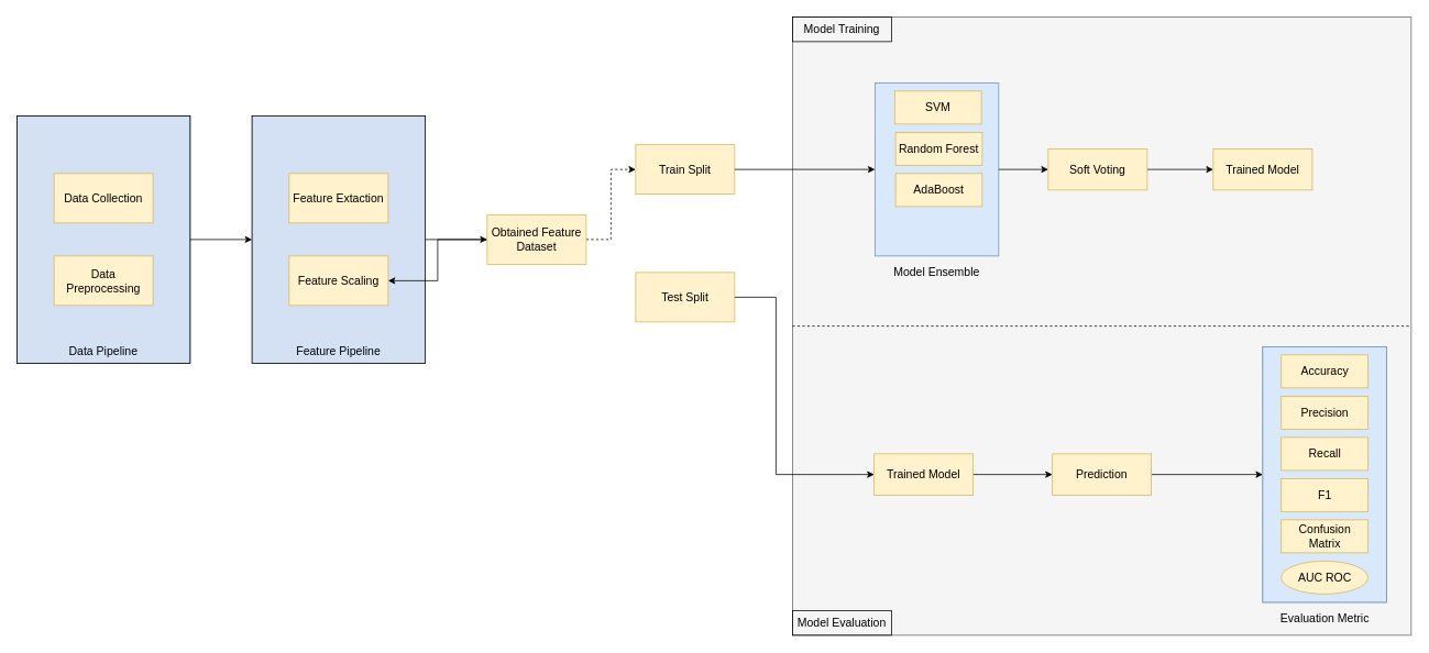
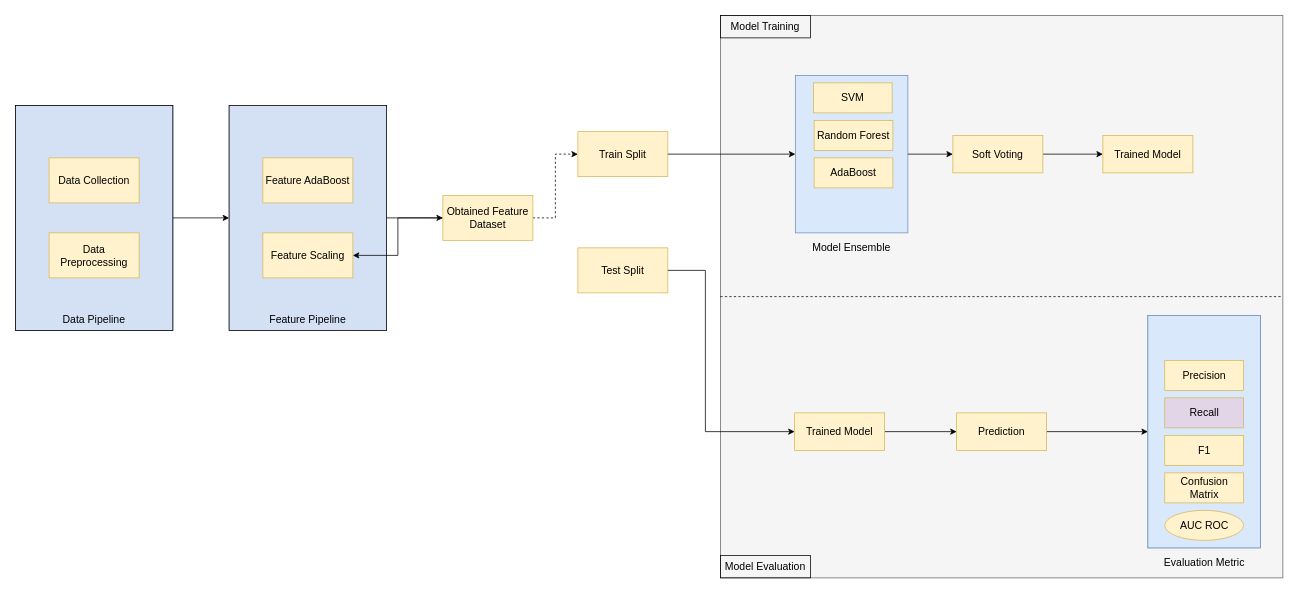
  <mxCell id="0" />
  <mxCell id="1" parent="0" />
  <mxCell id="2" value="" style="group;fillColor=#e1d5e7;strokeColor=#9673a6;fillStyle=auto;" parent="1" vertex="1" connectable="0"><mxGeometry x="305" y="140" width="210" height="300" as="geometry" /></mxCell>
  <mxCell id="3" value="" style="rounded=0;whiteSpace=wrap;html=1;fillColor=#D4E1F5;" parent="2" vertex="1"><mxGeometry width="210" height="300" as="geometry" /></mxCell>
  <mxCell id="4" value="&lt;font style=&quot;font-size: 14px;&quot;&gt;Feature Scaling&lt;/font&gt;" style="rounded=0;whiteSpace=wrap;html=1;fillColor=#fff2cc;strokeColor=#d6b656;" parent="2" vertex="1"><mxGeometry x="45" y="170" width="120" height="60" as="geometry" /></mxCell>
- <mxCell id="5" value="&lt;font style=&quot;font-size: 14px;&quot;&gt;Feature Extaction&lt;/font&gt;" style="rounded=0;whiteSpace=wrap;html=1;fillColor=#fff2cc;strokeColor=#d6b656;" parent="2" vertex="1"><mxGeometry x="45" y="70" width="120" height="60" as="geometry" /></mxCell>
+ <mxCell id="5" value="&lt;font style=&quot;font-size: 14px;&quot;&gt;Feature AdaBoost&lt;/font&gt;" style="rounded=0;whiteSpace=wrap;html=1;fillColor=#fff2cc;strokeColor=#d6b656;" parent="2" vertex="1"><mxGeometry x="45" y="70" width="120" height="60" as="geometry" /></mxCell>
  <mxCell id="6" value="&lt;font style=&quot;font-size: 14px;&quot;&gt;Feature Pipeline&lt;/font&gt;" style="text;html=1;strokeColor=none;fillColor=none;align=center;verticalAlign=middle;whiteSpace=wrap;rounded=0;" parent="2" vertex="1"><mxGeometry x="51.25" y="270" width="107.5" height="30" as="geometry" /></mxCell>
  <mxCell id="7" value="" style="group;fillColor=#D4E1F5;strokeColor=#6c8ebf;" parent="1" vertex="1" connectable="0"><mxGeometry x="20" y="140" width="210" height="300" as="geometry" /></mxCell>
  <mxCell id="8" value="" style="rounded=0;whiteSpace=wrap;html=1;gradientColor=none;fillColor=none;" parent="7" vertex="1"><mxGeometry width="210" height="300" as="geometry" /></mxCell>
  <mxCell id="9" value="&lt;font style=&quot;font-size: 14px;&quot;&gt;Data Collection&lt;/font&gt;" style="rounded=0;whiteSpace=wrap;html=1;fillColor=#fff2cc;strokeColor=#d6b656;" parent="7" vertex="1"><mxGeometry x="45" y="70" width="120" height="60" as="geometry" /></mxCell>
  <mxCell id="10" value="&lt;font style=&quot;font-size: 14px;&quot;&gt;Data Preprocessing&lt;/font&gt;" style="rounded=0;whiteSpace=wrap;html=1;fillColor=#fff2cc;strokeColor=#d6b656;" parent="7" vertex="1"><mxGeometry x="45" y="170" width="120" height="60" as="geometry" /></mxCell>
  <mxCell id="11" value="&lt;font style=&quot;font-size: 14px;&quot;&gt;Data Pipeline&lt;/font&gt;" style="text;html=1;strokeColor=none;fillColor=none;align=center;verticalAlign=middle;whiteSpace=wrap;rounded=0;" parent="7" vertex="1"><mxGeometry x="51.25" y="270" width="107.5" height="30" as="geometry" /></mxCell>
  <mxCell id="12" style="edgeStyle=orthogonalEdgeStyle;rounded=0;orthogonalLoop=1;jettySize=auto;html=1;exitX=1;exitY=0.5;exitDx=0;exitDy=0;entryX=0;entryY=0.5;entryDx=0;entryDy=0;dashed=1;" parent="1" source="14" target="15" edge="1"><mxGeometry relative="1" as="geometry" /></mxCell>
  <mxCell id="13" style="edgeStyle=orthogonalEdgeStyle;rounded=0;orthogonalLoop=1;jettySize=auto;html=1;" parent="1" source="14" target="4" edge="1"><mxGeometry relative="1" as="geometry" /></mxCell>
  <mxCell id="14" value="&lt;font style=&quot;font-size: 14px;&quot;&gt;Obtained Feature Dataset&lt;/font&gt;" style="rounded=0;whiteSpace=wrap;html=1;fillColor=#fff2cc;strokeColor=#d6b656;" parent="1" vertex="1"><mxGeometry x="590" y="260" width="120" height="60" as="geometry" /></mxCell>
  <mxCell id="15" value="&lt;font style=&quot;font-size: 14px;&quot;&gt;Train Split&lt;/font&gt;" style="rounded=0;whiteSpace=wrap;html=1;fillColor=#fff2cc;strokeColor=#d6b656;" parent="1" vertex="1"><mxGeometry x="770" y="175" width="120" height="60" as="geometry" /></mxCell>
  <mxCell id="16" value="&lt;font style=&quot;font-size: 14px;&quot;&gt;Test Split&lt;/font&gt;" style="rounded=0;whiteSpace=wrap;html=1;fillColor=#fff2cc;strokeColor=#d6b656;" parent="1" vertex="1"><mxGeometry x="770" y="330" width="120" height="60" as="geometry" /></mxCell>
  <mxCell id="17" value="" style="rounded=0;whiteSpace=wrap;html=1;fillColor=#f5f5f5;fontColor=#333333;strokeColor=#666666;" parent="1" vertex="1"><mxGeometry x="960" y="20" width="750" height="750" as="geometry" /></mxCell>
  <mxCell id="18" style="edgeStyle=orthogonalEdgeStyle;rounded=0;orthogonalLoop=1;jettySize=auto;html=1;exitX=1;exitY=0.5;exitDx=0;exitDy=0;entryX=0;entryY=0.5;entryDx=0;entryDy=0;" parent="1" source="16" target="26" edge="1"><mxGeometry relative="1" as="geometry"><Array as="points"><mxPoint x="940" y="360" /><mxPoint x="940" y="575" /></Array></mxGeometry></mxCell>
  <mxCell id="19" style="edgeStyle=orthogonalEdgeStyle;rounded=0;orthogonalLoop=1;jettySize=auto;html=1;exitX=1;exitY=0.5;exitDx=0;exitDy=0;" parent="1" source="15" target="38" edge="1"><mxGeometry relative="1" as="geometry" /></mxCell>
  <mxCell id="20" value="" style="endArrow=none;dashed=1;html=1;rounded=0;exitX=0;exitY=0.5;exitDx=0;exitDy=0;entryX=1;entryY=0.5;entryDx=0;entryDy=0;" parent="1" source="17" target="17" edge="1"><mxGeometry width="50" height="50" relative="1" as="geometry"><mxPoint x="1020" y="360" as="sourcePoint" /><mxPoint x="1070" y="310" as="targetPoint" /></mxGeometry></mxCell>
  <mxCell id="21" value="&lt;font style=&quot;font-size: 14px;&quot;&gt;Trained Model&lt;/font&gt;" style="rounded=0;whiteSpace=wrap;html=1;fillColor=#fff2cc;strokeColor=#d6b656;" parent="1" vertex="1"><mxGeometry x="1470" y="180" width="120" height="50" as="geometry" /></mxCell>
  <mxCell id="22" style="edgeStyle=orthogonalEdgeStyle;rounded=0;orthogonalLoop=1;jettySize=auto;html=1;exitX=1;exitY=0.5;exitDx=0;exitDy=0;entryX=0;entryY=0.5;entryDx=0;entryDy=0;" parent="1" source="23" target="21" edge="1"><mxGeometry relative="1" as="geometry" /></mxCell>
  <mxCell id="23" value="&lt;font style=&quot;font-size: 14px;&quot;&gt;Soft Voting&lt;/font&gt;" style="rounded=0;whiteSpace=wrap;html=1;fillColor=#fff2cc;strokeColor=#d6b656;" parent="1" vertex="1"><mxGeometry x="1270" y="180" width="120" height="50" as="geometry" /></mxCell>
  <mxCell id="24" value="&lt;font style=&quot;font-size: 14px;&quot;&gt;Model Training&lt;/font&gt;" style="text;html=1;strokeColor=default;fillColor=none;align=center;verticalAlign=middle;whiteSpace=wrap;rounded=0;" parent="1" vertex="1"><mxGeometry x="960" y="20" width="120" height="30" as="geometry" /></mxCell>
  <mxCell id="25" style="edgeStyle=orthogonalEdgeStyle;rounded=0;orthogonalLoop=1;jettySize=auto;html=1;exitX=1;exitY=0.5;exitDx=0;exitDy=0;" parent="1" source="26" target="28" edge="1"><mxGeometry relative="1" as="geometry" /></mxCell>
  <mxCell id="26" value="&lt;font style=&quot;font-size: 14px;&quot;&gt;Trained Model&lt;/font&gt;" style="rounded=0;whiteSpace=wrap;html=1;fillColor=#fff2cc;strokeColor=#d6b656;" parent="1" vertex="1"><mxGeometry x="1059" y="550" width="120" height="50" as="geometry" /></mxCell>
  <mxCell id="27" style="edgeStyle=orthogonalEdgeStyle;rounded=0;orthogonalLoop=1;jettySize=auto;html=1;exitX=1;exitY=0.5;exitDx=0;exitDy=0;" parent="1" source="28" target="30" edge="1"><mxGeometry relative="1" as="geometry" /></mxCell>
  <mxCell id="28" value="&lt;font style=&quot;font-size: 14px;&quot;&gt;Prediction&lt;/font&gt;" style="rounded=0;whiteSpace=wrap;html=1;fillColor=#fff2cc;strokeColor=#d6b656;" parent="1" vertex="1"><mxGeometry x="1275" y="550" width="120" height="50" as="geometry" /></mxCell>
  <mxCell id="29" value="" style="group;fillColor=#dae8fc;strokeColor=#6c8ebf;" parent="1" vertex="1" connectable="0"><mxGeometry x="1530" y="420" width="150" height="310" as="geometry" /></mxCell>
  <mxCell id="30" value="" style="rounded=0;whiteSpace=wrap;html=1;fillColor=#dae8fc;strokeColor=#6c8ebf;" parent="29" vertex="1"><mxGeometry width="150" height="310" as="geometry" /></mxCell>
- <mxCell id="31" value="&lt;font style=&quot;font-size: 14px;&quot;&gt;Accuracy&lt;/font&gt;" style="rounded=0;whiteSpace=wrap;html=1;fillColor=#fff2cc;strokeColor=#d6b656;" parent="29" vertex="1"><mxGeometry x="22.5" y="10" width="105" height="40" as="geometry" /></mxCell>
  <mxCell id="32" value="&lt;font style=&quot;font-size: 14px;&quot;&gt;Precision&lt;/font&gt;" style="rounded=0;whiteSpace=wrap;html=1;fillColor=#fff2cc;strokeColor=#d6b656;" parent="29" vertex="1"><mxGeometry x="22.5" y="60" width="105" height="40" as="geometry" /></mxCell>
- <mxCell id="33" value="&lt;font style=&quot;font-size: 14px;&quot;&gt;Recall&lt;/font&gt;" style="rounded=0;whiteSpace=wrap;html=1;fillColor=#fff2cc;strokeColor=#d6b656;" parent="29" vertex="1"><mxGeometry x="22.5" y="110" width="105" height="40" as="geometry" /></mxCell>
+ <mxCell id="33" value="&lt;font style=&quot;font-size: 14px;&quot;&gt;Recall&lt;/font&gt;" style="rounded=0;whiteSpace=wrap;html=1;fillColor=#e1d5e7;strokeColor=#d6b656;" parent="29" vertex="1"><mxGeometry x="22.5" y="110" width="105" height="40" as="geometry" /></mxCell>
  <mxCell id="34" value="&lt;font style=&quot;font-size: 14px;&quot;&gt;F1&lt;/font&gt;" style="rounded=0;whiteSpace=wrap;html=1;fillColor=#fff2cc;strokeColor=#d6b656;" parent="29" vertex="1"><mxGeometry x="22.5" y="160" width="105" height="40" as="geometry" /></mxCell>
  <mxCell id="35" value="&lt;font style=&quot;font-size: 14px;&quot;&gt;AUC ROC&lt;/font&gt;" style="ellipse;whiteSpace=wrap;html=1;fillColor=#fff2cc;strokeColor=#d6b656;" parent="29" vertex="1"><mxGeometry x="22.5" y="260" width="105" height="40" as="geometry" /></mxCell>
  <mxCell id="36" value="&lt;font style=&quot;font-size: 14px;&quot;&gt;Confusion Matrix&lt;/font&gt;" style="rounded=0;whiteSpace=wrap;html=1;fillColor=#fff2cc;strokeColor=#d6b656;" parent="29" vertex="1"><mxGeometry x="22.5" y="210" width="105" height="40" as="geometry" /></mxCell>
  <mxCell id="37" value="" style="group" parent="1" vertex="1" connectable="0"><mxGeometry x="1060" y="100" width="150" height="240" as="geometry" /></mxCell>
  <mxCell id="38" value="" style="rounded=0;whiteSpace=wrap;html=1;fillColor=#dae8fc;strokeColor=#6c8ebf;" parent="37" vertex="1"><mxGeometry width="150" height="210" as="geometry" /></mxCell>
  <mxCell id="39" value="&lt;font style=&quot;font-size: 14px;&quot;&gt;SVM&lt;/font&gt;" style="rounded=0;whiteSpace=wrap;html=1;fillColor=#fff2cc;strokeColor=#d6b656;" parent="37" vertex="1"><mxGeometry x="24" y="10" width="105" height="40" as="geometry" /></mxCell>
  <mxCell id="40" value="&lt;font style=&quot;font-size: 14px;&quot;&gt;Random Forest&lt;/font&gt;" style="rounded=0;whiteSpace=wrap;html=1;fillColor=#fff2cc;strokeColor=#d6b656;" parent="37" vertex="1"><mxGeometry x="25" y="60" width="105" height="40" as="geometry" /></mxCell>
  <mxCell id="41" value="&lt;font style=&quot;font-size: 14px;&quot;&gt;AdaBoost&lt;/font&gt;" style="rounded=0;whiteSpace=wrap;html=1;fillColor=#fff2cc;strokeColor=#d6b656;" parent="37" vertex="1"><mxGeometry x="25" y="110" width="105" height="40" as="geometry" /></mxCell>
  <mxCell id="42" value="&lt;font style=&quot;font-size: 14px;&quot;&gt;Model Ensemble&lt;/font&gt;" style="text;html=1;strokeColor=none;fillColor=none;align=center;verticalAlign=middle;whiteSpace=wrap;rounded=0;" parent="37" vertex="1"><mxGeometry x="15" y="220" width="120" height="20" as="geometry" /></mxCell>
  <mxCell id="43" value="&lt;font style=&quot;font-size: 14px;&quot;&gt;Evaluation Metric&lt;/font&gt;" style="text;html=1;strokeColor=none;fillColor=none;align=center;verticalAlign=middle;whiteSpace=wrap;rounded=0;" parent="1" vertex="1"><mxGeometry x="1543.75" y="740" width="122.5" height="20" as="geometry" /></mxCell>
  <mxCell id="44" style="edgeStyle=orthogonalEdgeStyle;rounded=0;orthogonalLoop=1;jettySize=auto;html=1;exitX=1;exitY=0.5;exitDx=0;exitDy=0;entryX=0;entryY=0.5;entryDx=0;entryDy=0;" parent="1" source="8" target="3" edge="1"><mxGeometry relative="1" as="geometry" /></mxCell>
  <mxCell id="45" style="edgeStyle=orthogonalEdgeStyle;rounded=0;orthogonalLoop=1;jettySize=auto;html=1;exitX=1;exitY=0.5;exitDx=0;exitDy=0;entryX=0;entryY=0.5;entryDx=0;entryDy=0;" parent="1" source="3" target="14" edge="1"><mxGeometry relative="1" as="geometry" /></mxCell>
  <mxCell id="46" value="&lt;font style=&quot;font-size: 14px;&quot;&gt;Model Evaluation&lt;/font&gt;" style="text;html=1;strokeColor=default;fillColor=none;align=center;verticalAlign=middle;whiteSpace=wrap;rounded=0;" parent="1" vertex="1"><mxGeometry x="960" y="740" width="120" height="30" as="geometry" /></mxCell>
  <mxCell id="47" style="edgeStyle=orthogonalEdgeStyle;rounded=0;orthogonalLoop=1;jettySize=auto;html=1;exitX=1;exitY=0.5;exitDx=0;exitDy=0;entryX=0;entryY=0.5;entryDx=0;entryDy=0;" parent="1" source="38" target="23" edge="1"><mxGeometry relative="1" as="geometry" /></mxCell>
